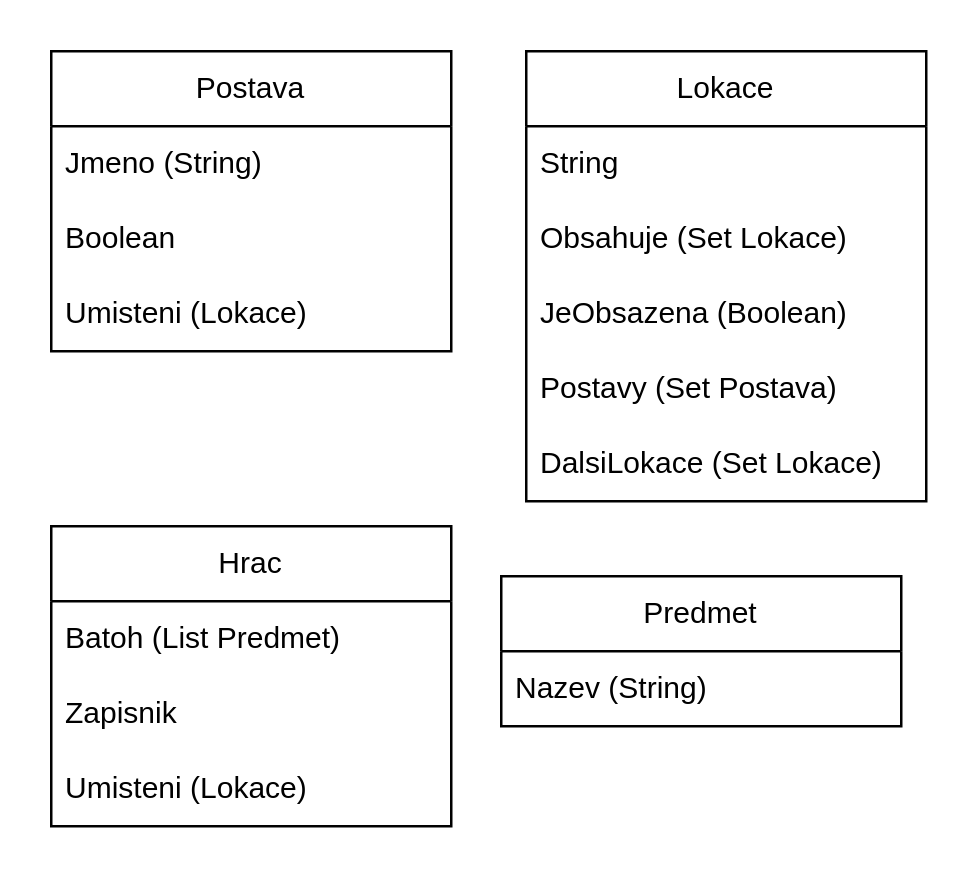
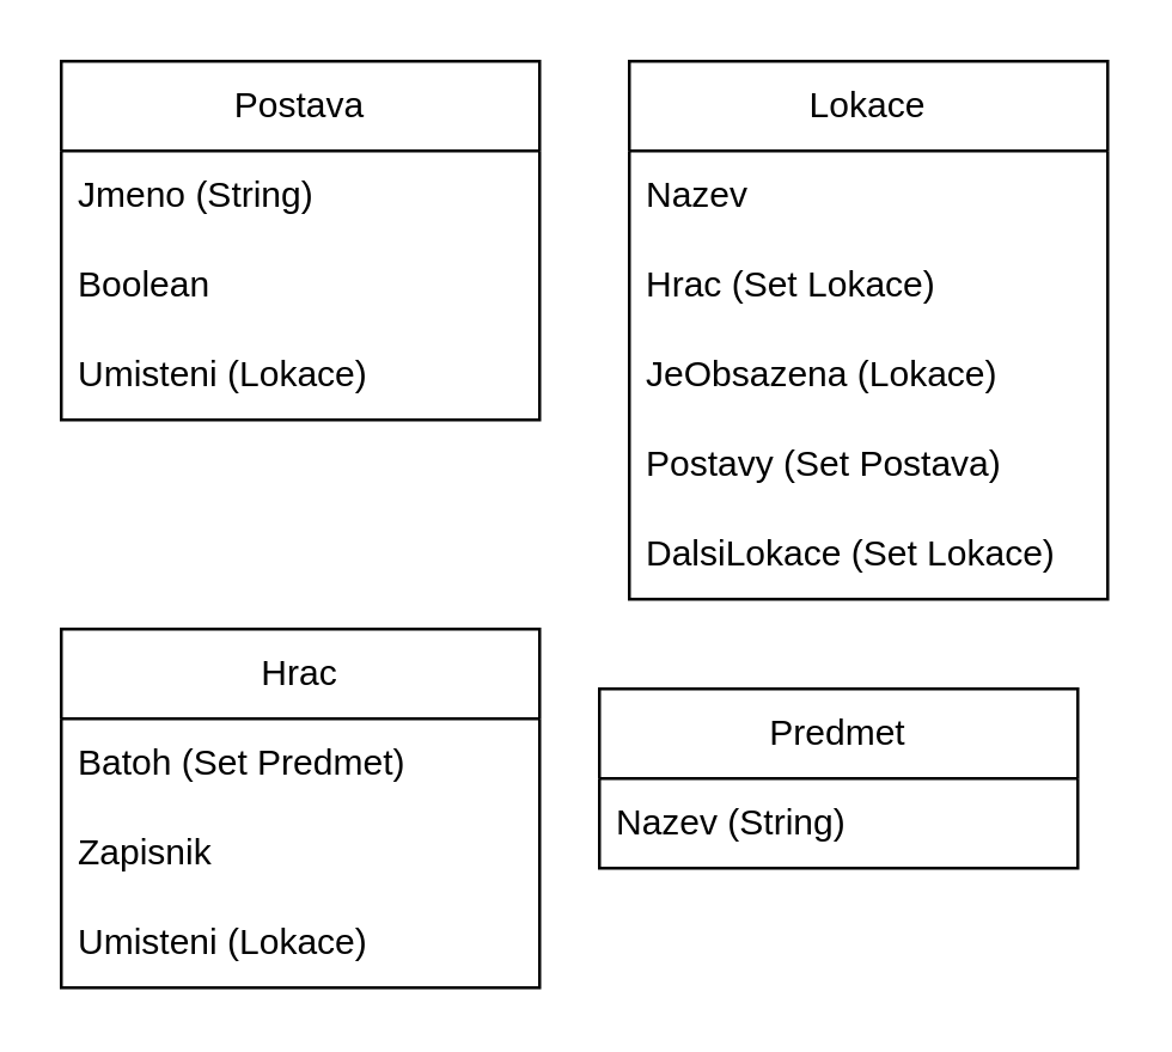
  <mxCell id="0" />
  <mxCell id="1" parent="0" />
  <mxCell id="2" value="Postava" style="swimlane;fontStyle=0;childLayout=stackLayout;horizontal=1;startSize=30;horizontalStack=0;resizeParent=1;resizeParentMax=0;resizeLast=0;collapsible=1;marginBottom=0;whiteSpace=wrap;html=1;" vertex="1" parent="1"><mxGeometry x="20" y="20" width="160" height="120" as="geometry" /></mxCell>
  <mxCell id="3" value="Jmeno (String)" style="text;strokeColor=none;fillColor=none;align=left;verticalAlign=middle;spacingLeft=4;spacingRight=4;overflow=hidden;points=[[0,0.5],[1,0.5]];portConstraint=eastwest;rotatable=0;whiteSpace=wrap;html=1;" vertex="1" parent="2"><mxGeometry y="30" width="160" height="30" as="geometry" /></mxCell>
  <mxCell id="4" value="Boolean" style="text;strokeColor=none;fillColor=none;align=left;verticalAlign=middle;spacingLeft=4;spacingRight=4;overflow=hidden;points=[[0,0.5],[1,0.5]];portConstraint=eastwest;rotatable=0;whiteSpace=wrap;html=1;" vertex="1" parent="2"><mxGeometry y="60" width="160" height="30" as="geometry" /></mxCell>
  <mxCell id="5" value="Umisteni (Lokace)" style="text;strokeColor=none;fillColor=none;align=left;verticalAlign=middle;spacingLeft=4;spacingRight=4;overflow=hidden;points=[[0,0.5],[1,0.5]];portConstraint=eastwest;rotatable=0;whiteSpace=wrap;html=1;" vertex="1" parent="2"><mxGeometry y="90" width="160" height="30" as="geometry" /></mxCell>
  <mxCell id="6" value="Lokace" style="swimlane;fontStyle=0;childLayout=stackLayout;horizontal=1;startSize=30;horizontalStack=0;resizeParent=1;resizeParentMax=0;resizeLast=0;collapsible=1;marginBottom=0;whiteSpace=wrap;html=1;resizable=1;resizeWidth=1;resizeHeight=1;" vertex="1" parent="1"><mxGeometry x="210" y="20" width="160" height="180" as="geometry"><mxRectangle x="280" y="180" width="80" height="30" as="alternateBounds" /></mxGeometry></mxCell>
- <mxCell id="7" value="String" style="text;strokeColor=none;fillColor=none;align=left;verticalAlign=middle;spacingLeft=4;spacingRight=4;overflow=hidden;points=[[0,0.5],[1,0.5]];portConstraint=eastwest;rotatable=0;whiteSpace=wrap;html=1;" vertex="1" parent="6"><mxGeometry y="30" width="160" height="30" as="geometry" /></mxCell>
- <mxCell id="8" value="Obsahuje (Set Lokace)" style="text;strokeColor=none;fillColor=none;align=left;verticalAlign=middle;spacingLeft=4;spacingRight=4;overflow=hidden;points=[[0,0.5],[1,0.5]];portConstraint=eastwest;rotatable=0;whiteSpace=wrap;html=1;" vertex="1" parent="6"><mxGeometry y="60" width="160" height="30" as="geometry" /></mxCell>
- <mxCell id="9" value="JeObsazena (Boolean)" style="text;strokeColor=none;fillColor=none;align=left;verticalAlign=middle;spacingLeft=4;spacingRight=4;overflow=hidden;points=[[0,0.5],[1,0.5]];portConstraint=eastwest;rotatable=0;whiteSpace=wrap;html=1;resizable=1;" vertex="1" parent="6"><mxGeometry y="90" width="160" height="30" as="geometry" /></mxCell>
+ <mxCell id="7" value="Nazev" style="text;strokeColor=none;fillColor=none;align=left;verticalAlign=middle;spacingLeft=4;spacingRight=4;overflow=hidden;points=[[0,0.5],[1,0.5]];portConstraint=eastwest;rotatable=0;whiteSpace=wrap;html=1;" vertex="1" parent="6"><mxGeometry y="30" width="160" height="30" as="geometry" /></mxCell>
+ <mxCell id="8" value="Hrac (Set Lokace)" style="text;strokeColor=none;fillColor=none;align=left;verticalAlign=middle;spacingLeft=4;spacingRight=4;overflow=hidden;points=[[0,0.5],[1,0.5]];portConstraint=eastwest;rotatable=0;whiteSpace=wrap;html=1;" vertex="1" parent="6"><mxGeometry y="60" width="160" height="30" as="geometry" /></mxCell>
+ <mxCell id="9" value="JeObsazena (Lokace)" style="text;strokeColor=none;fillColor=none;align=left;verticalAlign=middle;spacingLeft=4;spacingRight=4;overflow=hidden;points=[[0,0.5],[1,0.5]];portConstraint=eastwest;rotatable=0;whiteSpace=wrap;html=1;resizable=1;" vertex="1" parent="6"><mxGeometry y="90" width="160" height="30" as="geometry" /></mxCell>
  <mxCell id="10" value="Postavy (Set Postava)" style="text;strokeColor=none;fillColor=none;align=left;verticalAlign=middle;spacingLeft=4;spacingRight=4;overflow=hidden;points=[[0,0.5],[1,0.5]];portConstraint=eastwest;rotatable=0;whiteSpace=wrap;html=1;resizable=1;" vertex="1" parent="6"><mxGeometry y="120" width="160" height="30" as="geometry" /></mxCell>
  <mxCell id="11" value="DalsiLokace (Set Lokace)" style="text;strokeColor=none;fillColor=none;align=left;verticalAlign=middle;spacingLeft=4;spacingRight=4;overflow=hidden;points=[[0,0.5],[1,0.5]];portConstraint=eastwest;rotatable=0;whiteSpace=wrap;html=1;resizable=1;" vertex="1" parent="6"><mxGeometry y="150" width="160" height="30" as="geometry" /></mxCell>
  <mxCell id="12" value="Hrac" style="swimlane;fontStyle=0;childLayout=stackLayout;horizontal=1;startSize=30;horizontalStack=0;resizeParent=1;resizeParentMax=0;resizeLast=0;collapsible=1;marginBottom=0;whiteSpace=wrap;html=1;" vertex="1" parent="1"><mxGeometry x="20" y="210" width="160" height="120" as="geometry" /></mxCell>
- <mxCell id="13" value="Batoh (List Predmet)" style="text;strokeColor=none;fillColor=none;align=left;verticalAlign=middle;spacingLeft=4;spacingRight=4;overflow=hidden;points=[[0,0.5],[1,0.5]];portConstraint=eastwest;rotatable=0;whiteSpace=wrap;html=1;" vertex="1" parent="12"><mxGeometry y="30" width="160" height="30" as="geometry" /></mxCell>
+ <mxCell id="13" value="Batoh (Set Predmet)" style="text;strokeColor=none;fillColor=none;align=left;verticalAlign=middle;spacingLeft=4;spacingRight=4;overflow=hidden;points=[[0,0.5],[1,0.5]];portConstraint=eastwest;rotatable=0;whiteSpace=wrap;html=1;" vertex="1" parent="12"><mxGeometry y="30" width="160" height="30" as="geometry" /></mxCell>
  <mxCell id="14" value="Zapisnik" style="text;strokeColor=none;fillColor=none;align=left;verticalAlign=middle;spacingLeft=4;spacingRight=4;overflow=hidden;points=[[0,0.5],[1,0.5]];portConstraint=eastwest;rotatable=0;whiteSpace=wrap;html=1;" vertex="1" parent="12"><mxGeometry y="60" width="160" height="30" as="geometry" /></mxCell>
  <mxCell id="15" value="Umisteni (Lokace)" style="text;strokeColor=none;fillColor=none;align=left;verticalAlign=middle;spacingLeft=4;spacingRight=4;overflow=hidden;points=[[0,0.5],[1,0.5]];portConstraint=eastwest;rotatable=0;whiteSpace=wrap;html=1;" vertex="1" parent="12"><mxGeometry y="90" width="160" height="30" as="geometry" /></mxCell>
  <mxCell id="16" value="Predmet" style="swimlane;fontStyle=0;childLayout=stackLayout;horizontal=1;startSize=30;horizontalStack=0;resizeParent=1;resizeParentMax=0;resizeLast=0;collapsible=1;marginBottom=0;whiteSpace=wrap;html=1;" vertex="1" parent="1"><mxGeometry x="200" y="230" width="160" height="60" as="geometry" /></mxCell>
  <mxCell id="17" value="Nazev (String)" style="text;strokeColor=none;fillColor=none;align=left;verticalAlign=middle;spacingLeft=4;spacingRight=4;overflow=hidden;points=[[0,0.5],[1,0.5]];portConstraint=eastwest;rotatable=0;whiteSpace=wrap;html=1;" vertex="1" parent="16"><mxGeometry y="30" width="160" height="30" as="geometry" /></mxCell>
